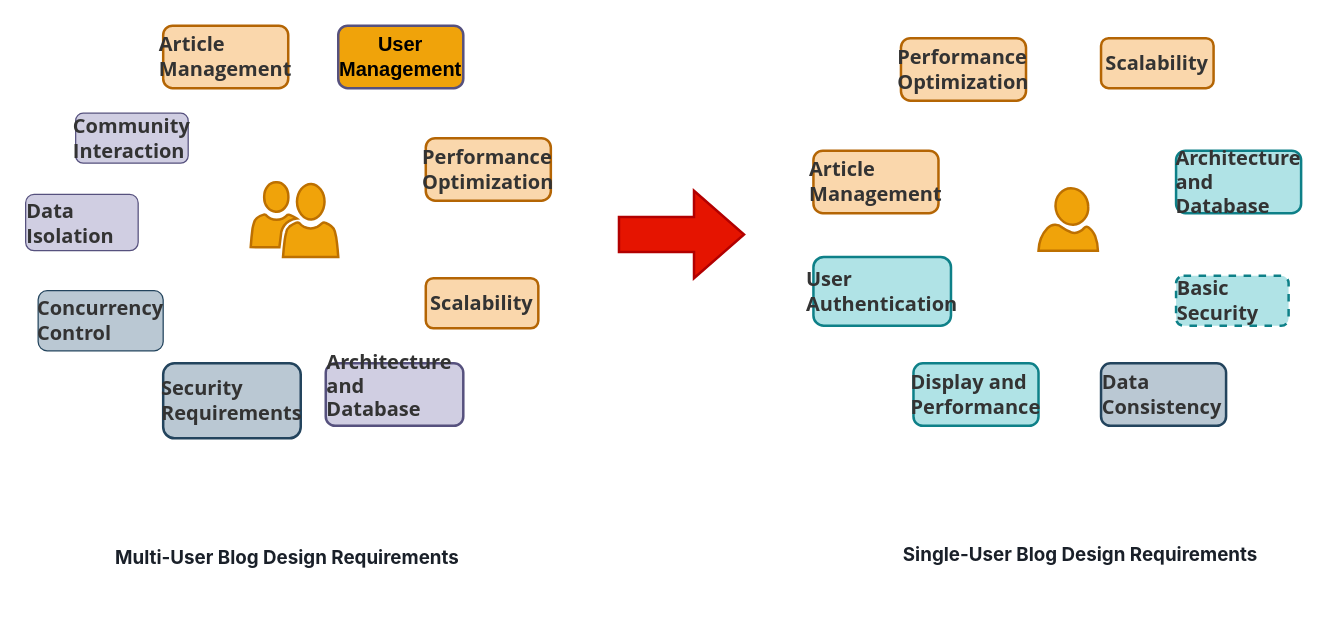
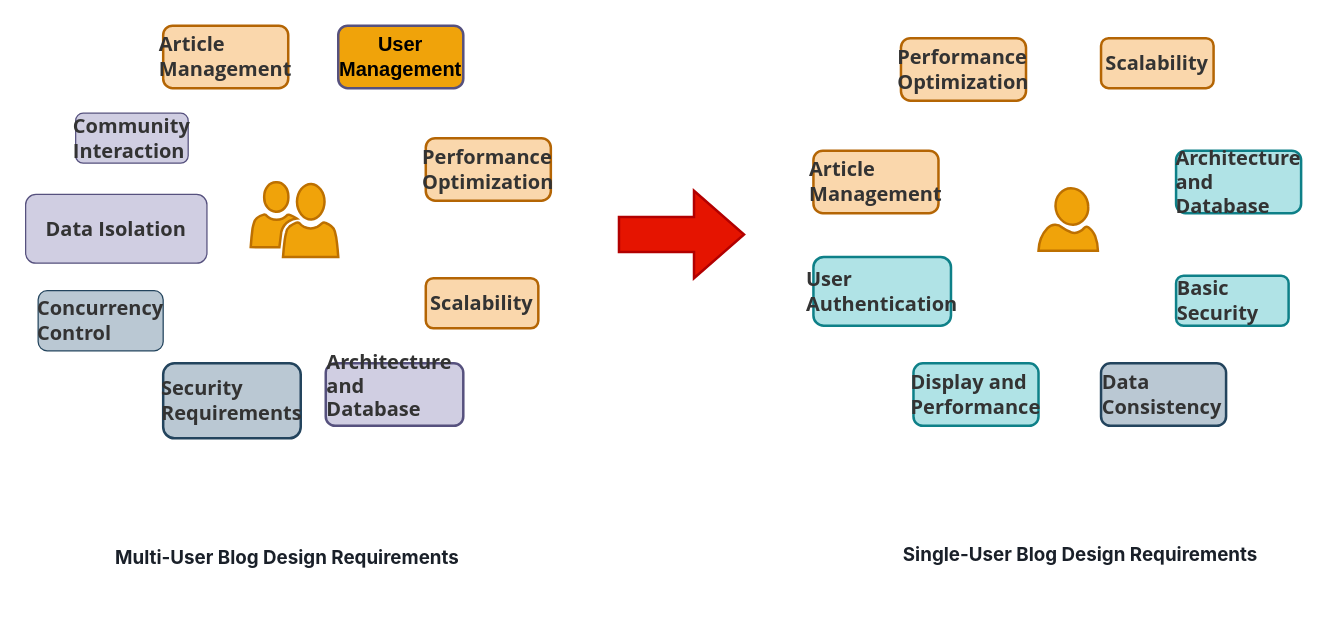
  <mxCell id="0" />
  <mxCell id="1" parent="0" />
  <mxCell id="2" value="" style="pointerEvents=1;shadow=0;dashed=0;html=1;strokeColor=#BD7000;labelPosition=center;verticalLabelPosition=bottom;verticalAlign=top;align=center;fillColor=#f0a30a;shape=mxgraph.mscae.intune.user_group;labelBackgroundColor=none;fontColor=#000000;strokeWidth=2;fontStyle=1" vertex="1" parent="1"><mxGeometry x="200" y="145" width="70" height="60" as="geometry" /></mxCell>
  <mxCell id="3" value="" style="verticalLabelPosition=bottom;html=1;verticalAlign=top;align=center;strokeColor=#BD7000;fillColor=#f0a30a;shape=mxgraph.azure.user;labelBackgroundColor=none;fontColor=#000000;strokeWidth=2;fontStyle=1" vertex="1" parent="1"><mxGeometry x="830" y="150" width="47.5" height="50" as="geometry" /></mxCell>
  <mxCell id="4" value="" style="html=1;shadow=0;dashed=0;align=center;verticalAlign=middle;shape=mxgraph.arrows2.arrow;dy=0.6;dx=40;notch=0;hachureGap=4;fontFamily=Architects Daughter;fontSource=https%3A%2F%2Ffonts.googleapis.com%2Fcss%3Ffamily%3DArchitects%2BDaughter;fillColor=#e51400;fontColor=#ffffff;strokeColor=#B20000;strokeWidth=2;fontStyle=1" vertex="1" parent="1"><mxGeometry x="494.5" y="152" width="100" height="70" as="geometry" /></mxCell>
  <mxCell id="5" value="&lt;div&gt;&lt;font style=&quot;font-size: 16px;&quot;&gt;User Management&lt;/font&gt;&lt;/div&gt;" style="rounded=1;whiteSpace=wrap;html=1;fillColor=#f0a30a;strokeColor=#56517e;strokeWidth=2;fontStyle=1;" vertex="1" parent="1"><mxGeometry x="270" y="20" width="100" height="50" as="geometry" /></mxCell>
  <mxCell id="6" value="&lt;p class=&quot;md-end-block md-p md-focus&quot; style=&quot;box-sizing: border-box; line-height: inherit; orphans: 4; margin: 0.8em 0px; white-space-collapse: preserve; position: relative; color: rgb(51, 51, 51); font-family: &amp;quot;Open Sans&amp;quot;, &amp;quot;Clear Sans&amp;quot;, &amp;quot;Helvetica Neue&amp;quot;, Helvetica, Arial, sans-serif; font-size: 16px; text-align: start;&quot;&gt;&lt;span class=&quot;md-plain md-expand&quot; style=&quot;box-sizing: border-box;&quot;&gt;Article Management&lt;/span&gt;&lt;/p&gt;" style="rounded=1;whiteSpace=wrap;html=1;fillColor=#fad7ac;strokeColor=#b46504;strokeWidth=2;fontStyle=1" vertex="1" parent="1"><mxGeometry x="130" y="20" width="100" height="50" as="geometry" /></mxCell>
  <mxCell id="7" value="&lt;p class=&quot;md-end-block md-p md-focus&quot; style=&quot;box-sizing: border-box; line-height: inherit; orphans: 4; margin: 0.8em 0px; position: relative; text-align: start;&quot;&gt;&lt;font color=&quot;#333333&quot; face=&quot;Open Sans, Clear Sans, Helvetica Neue, Helvetica, Arial, sans-serif&quot;&gt;&lt;span style=&quot;font-size: 16px; white-space-collapse: preserve;&quot;&gt;Community Interaction&lt;/span&gt;&lt;/font&gt;&lt;br&gt;&lt;/p&gt;" style="rounded=1;whiteSpace=wrap;html=1;fillColor=#d0cee2;strokeColor=#56517e;fontStyle=1" vertex="1" parent="1"><mxGeometry x="60" y="90" width="90" height="40" as="geometry" /></mxCell>
  <mxCell id="8" value="&lt;p class=&quot;md-end-block md-p md-focus&quot; style=&quot;box-sizing: border-box; line-height: inherit; orphans: 4; margin: 0.8em 0px; white-space-collapse: preserve; position: relative; color: rgb(51, 51, 51); font-family: &amp;quot;Open Sans&amp;quot;, &amp;quot;Clear Sans&amp;quot;, &amp;quot;Helvetica Neue&amp;quot;, Helvetica, Arial, sans-serif; font-size: 16px; text-align: start;&quot;&gt;&lt;span class=&quot;md-plain md-expand&quot; style=&quot;box-sizing: border-box;&quot;&gt;Concurrency Control&lt;/span&gt;&lt;/p&gt;" style="rounded=1;whiteSpace=wrap;html=1;fillColor=#bac8d3;strokeColor=#23445d;fontStyle=1" vertex="1" parent="1"><mxGeometry x="30" y="232" width="100" height="48" as="geometry" /></mxCell>
  <mxCell id="9" value="&lt;p class=&quot;md-end-block md-p md-focus&quot; style=&quot;box-sizing: border-box; line-height: inherit; orphans: 4; margin: 0.8em 0px; white-space-collapse: preserve; position: relative; color: rgb(51, 51, 51); font-family: &amp;quot;Open Sans&amp;quot;, &amp;quot;Clear Sans&amp;quot;, &amp;quot;Helvetica Neue&amp;quot;, Helvetica, Arial, sans-serif; font-size: 16px; text-align: start;&quot;&gt;&lt;span class=&quot;md-plain&quot; style=&quot;box-sizing: border-box;&quot;&gt;Security Requirements&lt;/span&gt;&lt;/p&gt;" style="rounded=1;whiteSpace=wrap;html=1;fillColor=#bac8d3;strokeColor=#23445d;strokeWidth=2;fontStyle=1" vertex="1" parent="1"><mxGeometry x="130" y="290" width="110" height="60" as="geometry" /></mxCell>
  <mxCell id="10" value="&lt;p class=&quot;md-end-block md-p md-focus&quot; style=&quot;box-sizing: border-box; line-height: inherit; orphans: 4; margin: 0.8em 0px; white-space-collapse: preserve; position: relative; color: rgb(51, 51, 51); font-family: &amp;quot;Open Sans&amp;quot;, &amp;quot;Clear Sans&amp;quot;, &amp;quot;Helvetica Neue&amp;quot;, Helvetica, Arial, sans-serif; font-size: 16px; text-align: start;&quot;&gt;&lt;span class=&quot;md-plain&quot; style=&quot;box-sizing: border-box;&quot;&gt;Architecture and Database&lt;/span&gt;&lt;/p&gt;&lt;div&gt;&lt;span class=&quot;md-plain&quot; style=&quot;box-sizing: border-box;&quot;&gt;&lt;br&gt;&lt;/span&gt;&lt;/div&gt;" style="rounded=1;whiteSpace=wrap;html=1;fillColor=#d0cee2;strokeColor=#56517e;strokeWidth=2;fontStyle=1" vertex="1" parent="1"><mxGeometry x="260" y="290" width="110" height="50" as="geometry" /></mxCell>
  <mxCell id="11" value="&lt;p class=&quot;md-end-block md-p md-focus&quot; style=&quot;box-sizing: border-box; line-height: inherit; orphans: 4; margin: 0.8em 0px; position: relative; text-align: start;&quot;&gt;&lt;font color=&quot;#333333&quot; face=&quot;Open Sans, Clear Sans, Helvetica Neue, Helvetica, Arial, sans-serif&quot;&gt;&lt;span style=&quot;font-size: 16px; white-space-collapse: preserve;&quot;&gt;Performance Optimization&lt;/span&gt;&lt;/font&gt;&lt;br&gt;&lt;/p&gt;" style="rounded=1;whiteSpace=wrap;html=1;fillColor=#fad7ac;strokeColor=#b46504;strokeWidth=2;fontStyle=1" vertex="1" parent="1"><mxGeometry x="340" y="110" width="100" height="50" as="geometry" /></mxCell>
  <mxCell id="12" value="&lt;p class=&quot;md-end-block md-p md-focus&quot; style=&quot;box-sizing: border-box; line-height: inherit; orphans: 4; margin: 0.8em 0px; position: relative; text-align: start;&quot;&gt;&lt;font color=&quot;#333333&quot; face=&quot;Open Sans, Clear Sans, Helvetica Neue, Helvetica, Arial, sans-serif&quot;&gt;&lt;span style=&quot;font-size: 16px; white-space-collapse: preserve;&quot;&gt;Scalability&lt;/span&gt;&lt;/font&gt;&lt;br&gt;&lt;/p&gt;" style="rounded=1;whiteSpace=wrap;html=1;fillColor=#fad7ac;strokeColor=#b46504;strokeWidth=2;fontStyle=1" vertex="1" parent="1"><mxGeometry x="340" y="222" width="90" height="40" as="geometry" /></mxCell>
- <mxCell id="13" value="&lt;p style=&quot;box-sizing: border-box; line-height: inherit; orphans: 4; margin: 0.8em 0px; position: relative; text-align: start;&quot; class=&quot;md-end-block md-p md-focus&quot;&gt;&lt;font face=&quot;Open Sans, Clear Sans, Helvetica Neue, Helvetica, Arial, sans-serif&quot; color=&quot;#333333&quot;&gt;&lt;span style=&quot;font-size: 16px; white-space-collapse: preserve;&quot;&gt;&lt;b&gt;Data Isolation&lt;/b&gt;&lt;/span&gt;&lt;/font&gt;&lt;br&gt;&lt;/p&gt;" style="rounded=1;whiteSpace=wrap;html=1;fillColor=#d0cee2;strokeColor=#56517e;" vertex="1" parent="1"><mxGeometry x="20" y="155" width="90" height="45" as="geometry" /></mxCell>
+ <mxCell id="13" value="&lt;p style=&quot;box-sizing: border-box; line-height: inherit; orphans: 4; margin: 0.8em 0px; position: relative; text-align: start;&quot; class=&quot;md-end-block md-p md-focus&quot;&gt;&lt;font face=&quot;Open Sans, Clear Sans, Helvetica Neue, Helvetica, Arial, sans-serif&quot; color=&quot;#333333&quot;&gt;&lt;span style=&quot;font-size: 16px; white-space-collapse: preserve;&quot;&gt;&lt;b&gt;Data Isolation&lt;/b&gt;&lt;/span&gt;&lt;/font&gt;&lt;br&gt;&lt;/p&gt;" style="rounded=1;whiteSpace=wrap;html=1;fillColor=#d0cee2;strokeColor=#56517e;" vertex="1" parent="1"><mxGeometry x="20" y="155" width="145" height="55" as="geometry" /></mxCell>
  <mxCell id="14" value="&lt;p class=&quot;md-end-block md-p md-focus&quot; style=&quot;box-sizing: border-box; line-height: inherit; orphans: 4; margin: 0.8em 0px; position: relative; text-align: start;&quot;&gt;&lt;font color=&quot;#333333&quot; face=&quot;Open Sans, Clear Sans, Helvetica Neue, Helvetica, Arial, sans-serif&quot;&gt;&lt;span style=&quot;font-size: 16px; white-space-collapse: preserve;&quot;&gt;Article Management&lt;/span&gt;&lt;/font&gt;&lt;br&gt;&lt;/p&gt;" style="rounded=1;whiteSpace=wrap;html=1;fillColor=#fad7ac;strokeColor=#b46504;strokeWidth=2;fontStyle=1" vertex="1" parent="1"><mxGeometry x="650" y="120" width="100" height="50" as="geometry" /></mxCell>
  <mxCell id="15" value="&lt;p class=&quot;md-end-block md-p md-focus&quot; style=&quot;box-sizing: border-box; line-height: inherit; orphans: 4; margin: 0.8em 0px; white-space-collapse: preserve; position: relative; color: rgb(51, 51, 51); font-family: &amp;quot;Open Sans&amp;quot;, &amp;quot;Clear Sans&amp;quot;, &amp;quot;Helvetica Neue&amp;quot;, Helvetica, Arial, sans-serif; font-size: 16px; text-align: start;&quot;&gt;&lt;span class=&quot;md-plain md-expand&quot; style=&quot;box-sizing: border-box;&quot;&gt;User Authentication&lt;/span&gt;&lt;/p&gt;" style="rounded=1;whiteSpace=wrap;html=1;fillColor=#b0e3e6;strokeColor=#0e8088;strokeWidth=2;fontStyle=1" vertex="1" parent="1"><mxGeometry x="650" y="205" width="110" height="55" as="geometry" /></mxCell>
  <mxCell id="16" value="&lt;p class=&quot;md-end-block md-p md-focus&quot; style=&quot;box-sizing: border-box; line-height: inherit; orphans: 4; margin: 0.8em 0px; position: relative; text-align: start;&quot;&gt;&lt;font color=&quot;#333333&quot; face=&quot;Open Sans, Clear Sans, Helvetica Neue, Helvetica, Arial, sans-serif&quot;&gt;&lt;span style=&quot;font-size: 16px; white-space-collapse: preserve;&quot;&gt;Performance Optimization&lt;/span&gt;&lt;/font&gt;&lt;br&gt;&lt;/p&gt;" style="rounded=1;whiteSpace=wrap;html=1;fillColor=#fad7ac;strokeColor=#b46504;strokeWidth=2;fontStyle=1" vertex="1" parent="1"><mxGeometry x="720" y="30" width="100" height="50" as="geometry" /></mxCell>
  <mxCell id="17" value="&lt;p class=&quot;md-end-block md-p md-focus&quot; style=&quot;box-sizing: border-box; line-height: inherit; orphans: 4; margin: 0.8em 0px; position: relative; text-align: start;&quot;&gt;&lt;font color=&quot;#333333&quot; face=&quot;Open Sans, Clear Sans, Helvetica Neue, Helvetica, Arial, sans-serif&quot;&gt;&lt;span style=&quot;font-size: 16px; white-space-collapse: preserve;&quot;&gt;Display and Performance&lt;/span&gt;&lt;/font&gt;&lt;br&gt;&lt;/p&gt;" style="rounded=1;whiteSpace=wrap;html=1;fillColor=#b0e3e6;strokeColor=#0e8088;strokeWidth=2;fontStyle=1" vertex="1" parent="1"><mxGeometry x="730" y="290" width="100" height="50" as="geometry" /></mxCell>
  <mxCell id="18" value="&lt;p class=&quot;md-end-block md-p md-focus&quot; style=&quot;box-sizing: border-box; line-height: inherit; orphans: 4; margin: 0.8em 0px; position: relative; text-align: start;&quot;&gt;&lt;span style=&quot;color: rgb(51, 51, 51); font-family: &amp;quot;Open Sans&amp;quot;, &amp;quot;Clear Sans&amp;quot;, &amp;quot;Helvetica Neue&amp;quot;, Helvetica, Arial, sans-serif; font-size: 16px; white-space-collapse: preserve;&quot;&gt;Scalability&lt;/span&gt;&lt;/p&gt;" style="rounded=1;whiteSpace=wrap;html=1;fillColor=#fad7ac;strokeColor=#b46504;strokeWidth=2;fontStyle=1" vertex="1" parent="1"><mxGeometry x="880" y="30" width="90" height="40" as="geometry" /></mxCell>
  <mxCell id="19" value="&lt;p class=&quot;md-end-block md-p md-focus&quot; style=&quot;box-sizing: border-box; line-height: inherit; orphans: 4; margin: 0.8em 0px; position: relative; text-align: start;&quot;&gt;&lt;font color=&quot;#333333&quot; face=&quot;Open Sans, Clear Sans, Helvetica Neue, Helvetica, Arial, sans-serif&quot;&gt;&lt;span style=&quot;font-size: 16px; white-space-collapse: preserve;&quot;&gt;Data Consistency&lt;/span&gt;&lt;/font&gt;&lt;br&gt;&lt;/p&gt;" style="rounded=1;whiteSpace=wrap;html=1;fillColor=#bac8d3;strokeColor=#23445d;strokeWidth=2;fontStyle=1" vertex="1" parent="1"><mxGeometry x="880" y="290" width="100" height="50" as="geometry" /></mxCell>
  <mxCell id="20" value="&lt;p class=&quot;md-end-block md-p md-focus&quot; style=&quot;box-sizing: border-box; line-height: inherit; orphans: 4; margin: 0.8em 0px; position: relative; text-align: start;&quot;&gt;&lt;font color=&quot;#333333&quot; face=&quot;Open Sans, Clear Sans, Helvetica Neue, Helvetica, Arial, sans-serif&quot;&gt;&lt;span style=&quot;font-size: 16px; white-space-collapse: preserve;&quot;&gt;Architecture and Database&lt;/span&gt;&lt;/font&gt;&lt;span style=&quot;color: rgb(51, 51, 51); font-family: &amp;quot;Open Sans&amp;quot;, &amp;quot;Clear Sans&amp;quot;, &amp;quot;Helvetica Neue&amp;quot;, Helvetica, Arial, sans-serif; font-size: 16px; white-space-collapse: preserve;&quot;&gt;&lt;br&gt;&lt;/span&gt;&lt;/p&gt;" style="rounded=1;whiteSpace=wrap;html=1;fillColor=#b0e3e6;strokeColor=#0e8088;strokeWidth=2;fontStyle=1" vertex="1" parent="1"><mxGeometry x="940" y="120" width="100" height="50" as="geometry" /></mxCell>
- <mxCell id="21" value="&lt;p class=&quot;md-end-block md-p md-focus&quot; style=&quot;box-sizing: border-box; line-height: inherit; orphans: 4; margin: 0.8em 0px; position: relative; text-align: start;&quot;&gt;&lt;span style=&quot;color: rgb(51, 51, 51); font-family: &amp;quot;Open Sans&amp;quot;, &amp;quot;Clear Sans&amp;quot;, &amp;quot;Helvetica Neue&amp;quot;, Helvetica, Arial, sans-serif; font-size: 16px; white-space-collapse: preserve;&quot;&gt;Basic Security&lt;/span&gt;&lt;/p&gt;" style="rounded=1;whiteSpace=wrap;html=1;fillColor=#b0e3e6;strokeColor=#0e8088;strokeWidth=2;fontStyle=1;dashed=1;" vertex="1" parent="1"><mxGeometry x="940" y="220" width="90" height="40" as="geometry" /></mxCell>
+ <mxCell id="21" value="&lt;p class=&quot;md-end-block md-p md-focus&quot; style=&quot;box-sizing: border-box; line-height: inherit; orphans: 4; margin: 0.8em 0px; position: relative; text-align: start;&quot;&gt;&lt;span style=&quot;color: rgb(51, 51, 51); font-family: &amp;quot;Open Sans&amp;quot;, &amp;quot;Clear Sans&amp;quot;, &amp;quot;Helvetica Neue&amp;quot;, Helvetica, Arial, sans-serif; font-size: 16px; white-space-collapse: preserve;&quot;&gt;Basic Security&lt;/span&gt;&lt;/p&gt;" style="rounded=1;whiteSpace=wrap;html=1;fillColor=#b0e3e6;strokeColor=#0e8088;strokeWidth=2;fontStyle=1" vertex="1" parent="1"><mxGeometry x="940" y="220" width="90" height="40" as="geometry" /></mxCell>
  <mxCell id="22" value="&lt;span style=&quot;font-style: normal; margin: 0px; padding: 0px; border: 0px; font-size: 15px; vertical-align: baseline; color: rgb(26, 32, 41); font-family: -apple-system, BlinkMacSystemFont, &amp;quot;Segoe UI&amp;quot;, &amp;quot;Noto Sans&amp;quot;, Helvetica, Arial, sans-serif, &amp;quot;Apple Color Emoji&amp;quot;, &amp;quot;Segoe UI Emoji&amp;quot;; font-variant-ligatures: normal; font-variant-caps: normal; letter-spacing: normal; orphans: 2; text-align: left; text-indent: 0px; text-transform: none; widows: 2; word-spacing: 0px; -webkit-text-stroke-width: 0px; white-space: normal; background-color: rgb(255, 255, 255); text-decoration-thickness: initial; text-decoration-style: initial; text-decoration-color: initial;&quot;&gt;&lt;b&gt;Multi-User Blog Design Requirements&lt;/b&gt;&lt;/span&gt;" style="text;whiteSpace=wrap;html=1;" vertex="1" parent="1"><mxGeometry x="90" y="430" width="290" height="40" as="geometry" /></mxCell>
  <mxCell id="23" value="&lt;p style=&quot;margin: 8px 0px 0px; padding: 0px; border: 0px; font-size: 15px; vertical-align: baseline; line-height: 27px; color: rgb(26, 32, 41); font-family: -apple-system, BlinkMacSystemFont, &amp;quot;Segoe UI&amp;quot;, &amp;quot;Noto Sans&amp;quot;, Helvetica, Arial, sans-serif, &amp;quot;Apple Color Emoji&amp;quot;, &amp;quot;Segoe UI Emoji&amp;quot;; font-style: normal; font-variant-ligatures: normal; font-variant-caps: normal; letter-spacing: normal; orphans: 2; text-align: left; text-indent: 0px; text-transform: none; widows: 2; word-spacing: 0px; -webkit-text-stroke-width: 0px; white-space: normal; background-color: rgb(255, 255, 255); text-decoration-thickness: initial; text-decoration-style: initial; text-decoration-color: initial;&quot;&gt;&lt;span style=&quot;font-style: normal; margin: 0px; padding: 0px; border: 0px; font-size: 15px; vertical-align: baseline;&quot;&gt;&lt;b&gt;Single-User&amp;nbsp;Blog Design Requirements&lt;/b&gt;&lt;/span&gt;&lt;/p&gt;" style="text;whiteSpace=wrap;html=1;" vertex="1" parent="1"><mxGeometry x="720" y="415" width="300" height="70" as="geometry" /></mxCell>
